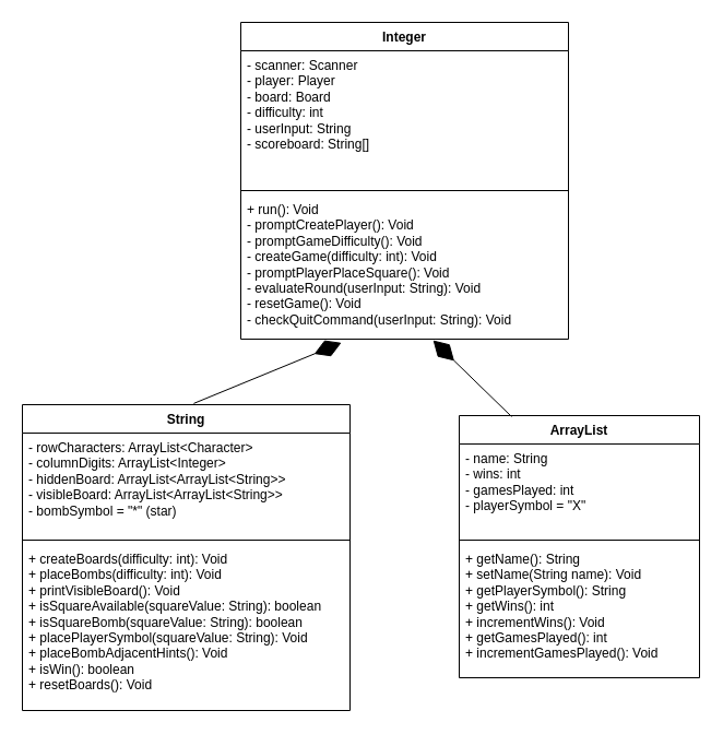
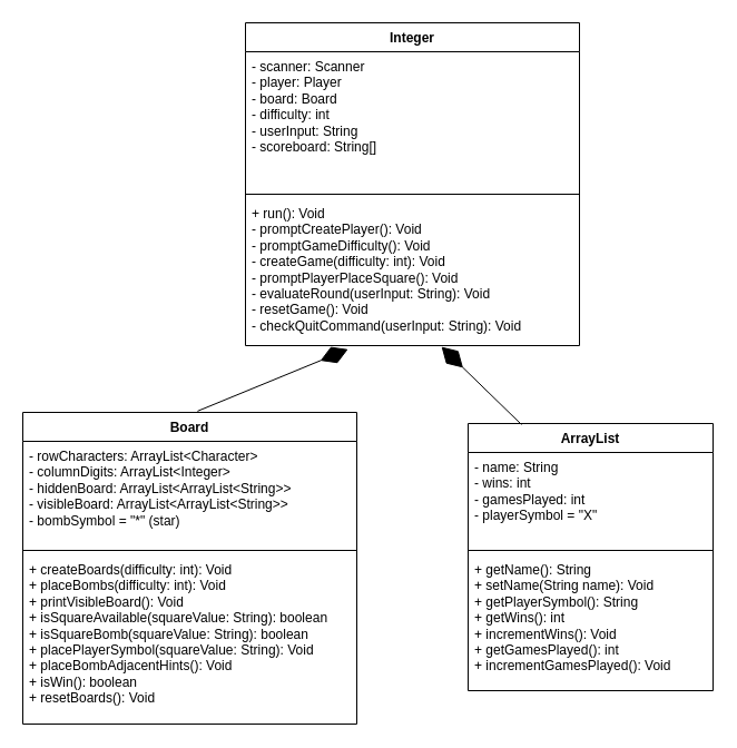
  <mxCell id="0" />
  <mxCell id="1" parent="0" />
  <mxCell id="2" value="ArrayList" style="swimlane;fontStyle=1;align=center;verticalAlign=top;childLayout=stackLayout;horizontal=1;startSize=26;horizontalStack=0;resizeParent=1;resizeParentMax=0;resizeLast=0;collapsible=1;marginBottom=0;whiteSpace=wrap;html=1;" parent="1" vertex="1"><mxGeometry x="420" y="380" width="220" height="240" as="geometry" /></mxCell>
  <mxCell id="3" value="- name: String&lt;div&gt;- wins: int&lt;/div&gt;&lt;div&gt;&lt;span style=&quot;background-color: initial;&quot;&gt;- gamesPlayed: int&lt;/span&gt;&lt;br&gt;&lt;/div&gt;&lt;div&gt;- playerSymbol = &quot;X&quot;&lt;/div&gt;" style="text;strokeColor=none;fillColor=none;align=left;verticalAlign=top;spacingLeft=4;spacingRight=4;overflow=hidden;rotatable=0;points=[[0,0.5],[1,0.5]];portConstraint=eastwest;whiteSpace=wrap;html=1;" parent="2" vertex="1"><mxGeometry y="26" width="220" height="84" as="geometry" /></mxCell>
  <mxCell id="4" value="" style="line;strokeWidth=1;fillColor=none;align=left;verticalAlign=middle;spacingTop=-1;spacingLeft=3;spacingRight=3;rotatable=0;labelPosition=right;points=[];portConstraint=eastwest;strokeColor=inherit;" parent="2" vertex="1"><mxGeometry y="110" width="220" height="8" as="geometry" /></mxCell>
  <mxCell id="5" value="+ getName(): String&lt;div&gt;+ setName(String name): Void&lt;/div&gt;&lt;div&gt;+ getPlayerSymbol(): String&lt;/div&gt;&lt;div&gt;+ getWins(): int&lt;/div&gt;&lt;div&gt;+ incrementWins(): Void&lt;/div&gt;&lt;div&gt;+ getGamesPlayed(): int&lt;/div&gt;&lt;div&gt;+ incrementGamesPlayed(): Void&lt;/div&gt;" style="text;strokeColor=none;fillColor=none;align=left;verticalAlign=top;spacingLeft=4;spacingRight=4;overflow=hidden;rotatable=0;points=[[0,0.5],[1,0.5]];portConstraint=eastwest;whiteSpace=wrap;html=1;" parent="2" vertex="1"><mxGeometry y="118" width="220" height="122" as="geometry" /></mxCell>
- <mxCell id="6" value="String" style="swimlane;fontStyle=1;align=center;verticalAlign=top;childLayout=stackLayout;horizontal=1;startSize=26;horizontalStack=0;resizeParent=1;resizeParentMax=0;resizeLast=0;collapsible=1;marginBottom=0;whiteSpace=wrap;html=1;" parent="1" vertex="1"><mxGeometry x="20" y="370" width="300" height="280" as="geometry" /></mxCell>
+ <mxCell id="6" value="Board" style="swimlane;fontStyle=1;align=center;verticalAlign=top;childLayout=stackLayout;horizontal=1;startSize=26;horizontalStack=0;resizeParent=1;resizeParentMax=0;resizeLast=0;collapsible=1;marginBottom=0;whiteSpace=wrap;html=1;" parent="1" vertex="1"><mxGeometry x="20" y="370" width="300" height="280" as="geometry" /></mxCell>
  <mxCell id="7" value="- rowCharacters: ArrayList&amp;lt;Character&amp;gt;&lt;div&gt;- columnDigits: ArrayList&amp;lt;Integer&amp;gt;&lt;/div&gt;&lt;div&gt;- hiddenBoard: ArrayList&amp;lt;ArrayList&amp;lt;String&amp;gt;&amp;gt;&lt;/div&gt;&lt;div&gt;- visibleBoard: ArrayList&amp;lt;ArrayList&amp;lt;String&amp;gt;&amp;gt;&lt;/div&gt;&lt;div&gt;- bombSymbol = &quot;*&quot; (star)&lt;/div&gt;" style="text;strokeColor=none;fillColor=none;align=left;verticalAlign=top;spacingLeft=4;spacingRight=4;overflow=hidden;rotatable=0;points=[[0,0.5],[1,0.5]];portConstraint=eastwest;whiteSpace=wrap;html=1;" parent="6" vertex="1"><mxGeometry y="26" width="300" height="94" as="geometry" /></mxCell>
  <mxCell id="8" value="" style="line;strokeWidth=1;fillColor=none;align=left;verticalAlign=middle;spacingTop=-1;spacingLeft=3;spacingRight=3;rotatable=0;labelPosition=right;points=[];portConstraint=eastwest;strokeColor=inherit;" parent="6" vertex="1"><mxGeometry y="120" width="300" height="8" as="geometry" /></mxCell>
  <mxCell id="9" value="+ createBoards(difficulty: int): Void&lt;div&gt;+ placeBombs(difficulty: int): Void&lt;/div&gt;&lt;div&gt;+ printVisibleBoard(): Void&lt;/div&gt;&lt;div&gt;&lt;span style=&quot;background-color: initial;&quot;&gt;+ isSquareAvailable(squareValue: String): boolean&lt;/span&gt;&lt;br&gt;&lt;/div&gt;&lt;div&gt;+ isSquareBomb(squareValue: String): boolean&lt;/div&gt;&lt;div&gt;+ placePlayerSymbol(squareValue: String): Void&lt;/div&gt;&lt;div&gt;+ placeBombAdjacentHints(): Void&lt;/div&gt;&lt;div&gt;+ isWin(): boolean&lt;/div&gt;&lt;div&gt;&lt;div&gt;+ resetBoards(): Void&lt;/div&gt;&lt;/div&gt;&lt;div&gt;&lt;br&gt;&lt;/div&gt;" style="text;strokeColor=none;fillColor=none;align=left;verticalAlign=top;spacingLeft=4;spacingRight=4;overflow=hidden;rotatable=0;points=[[0,0.5],[1,0.5]];portConstraint=eastwest;whiteSpace=wrap;html=1;" parent="6" vertex="1"><mxGeometry y="128" width="300" height="152" as="geometry" /></mxCell>
  <mxCell id="10" value="Integer" style="swimlane;fontStyle=1;align=center;verticalAlign=top;childLayout=stackLayout;horizontal=1;startSize=26;horizontalStack=0;resizeParent=1;resizeParentMax=0;resizeLast=0;collapsible=1;marginBottom=0;whiteSpace=wrap;html=1;" parent="1" vertex="1"><mxGeometry x="220" y="20" width="300" height="290" as="geometry" /></mxCell>
  <mxCell id="11" value="- scanner: Scanner&lt;div&gt;- player: Player&lt;/div&gt;&lt;div&gt;- board: Board&lt;/div&gt;&lt;div&gt;- difficulty: int&lt;/div&gt;&lt;div&gt;- userInput: String&lt;/div&gt;&lt;div&gt;-&amp;nbsp;&lt;span style=&quot;background-color: initial;&quot;&gt;scoreboard: String[]&lt;/span&gt;&lt;/div&gt;" style="text;strokeColor=none;fillColor=none;align=left;verticalAlign=top;spacingLeft=4;spacingRight=4;overflow=hidden;rotatable=0;points=[[0,0.5],[1,0.5]];portConstraint=eastwest;whiteSpace=wrap;html=1;" parent="10" vertex="1"><mxGeometry y="26" width="300" height="124" as="geometry" /></mxCell>
  <mxCell id="12" value="" style="line;strokeWidth=1;fillColor=none;align=left;verticalAlign=middle;spacingTop=-1;spacingLeft=3;spacingRight=3;rotatable=0;labelPosition=right;points=[];portConstraint=eastwest;strokeColor=inherit;" parent="10" vertex="1"><mxGeometry y="150" width="300" height="8" as="geometry" /></mxCell>
  <mxCell id="13" value="+ run(): Void&lt;div&gt;- promptCreatePlayer(): Void&lt;/div&gt;&lt;div&gt;- promptGameDifficulty(): Void&lt;/div&gt;&lt;div&gt;- createGame(difficulty: int): Void&lt;/div&gt;&lt;div&gt;- promptPlayerPlaceSquare(): Void&lt;/div&gt;&lt;div&gt;- evaluateRound(userInput: String): Void&lt;/div&gt;&lt;div&gt;- resetGame(): Void&lt;/div&gt;&lt;div&gt;- checkQuitCommand(userInput: String): Void&lt;/div&gt;" style="text;strokeColor=none;fillColor=none;align=left;verticalAlign=top;spacingLeft=4;spacingRight=4;overflow=hidden;rotatable=0;points=[[0,0.5],[1,0.5]];portConstraint=eastwest;whiteSpace=wrap;html=1;" parent="10" vertex="1"><mxGeometry y="158" width="300" height="132" as="geometry" /></mxCell>
  <mxCell id="14" value="" style="endArrow=diamondThin;endFill=1;endSize=24;html=1;rounded=0;exitX=0.523;exitY=-0.004;exitDx=0;exitDy=0;exitPerimeter=0;entryX=0.307;entryY=1.025;entryDx=0;entryDy=0;entryPerimeter=0;" parent="1" source="6" target="13" edge="1"><mxGeometry width="160" relative="1" as="geometry"><mxPoint x="430" y="450" as="sourcePoint" /><mxPoint x="380" y="320" as="targetPoint" /></mxGeometry></mxCell>
  <mxCell id="15" value="" style="endArrow=diamondThin;endFill=1;endSize=24;html=1;rounded=0;entryX=0.587;entryY=1.008;entryDx=0;entryDy=0;entryPerimeter=0;exitX=0.218;exitY=0.004;exitDx=0;exitDy=0;exitPerimeter=0;" parent="1" source="2" target="13" edge="1"><mxGeometry width="160" relative="1" as="geometry"><mxPoint x="430" y="360" as="sourcePoint" /><mxPoint x="590" y="360" as="targetPoint" /></mxGeometry></mxCell>
